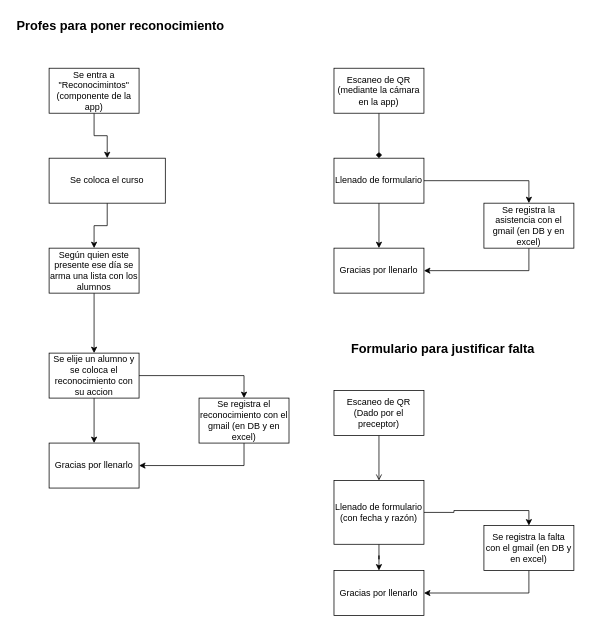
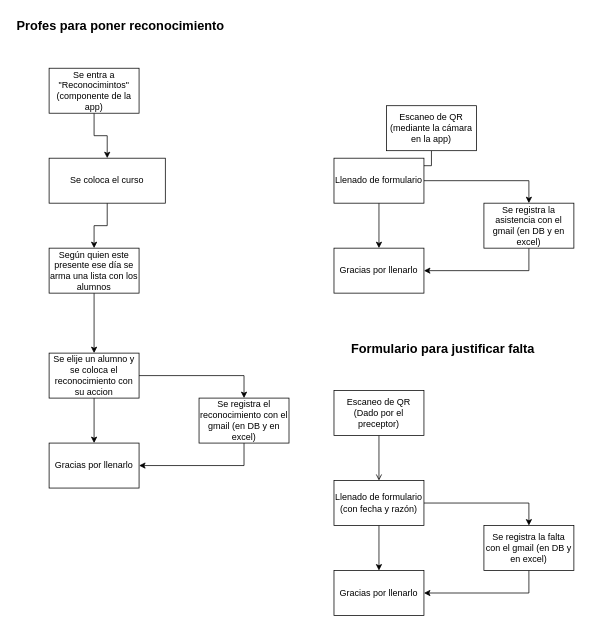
  <mxCell id="0" />
  <mxCell id="1" parent="0" />
  <mxCell id="2" style="edgeStyle=orthogonalEdgeStyle;rounded=0;orthogonalLoop=1;jettySize=auto;html=1;endArrow=diamond;" edge="1" parent="1" source="3" target="6"><mxGeometry relative="1" as="geometry"><mxPoint x="505" y="240" as="targetPoint" /></mxGeometry></mxCell>
- <mxCell id="3" value="Escaneo de QR&lt;div&gt;(mediante la cámara en la app)&lt;/div&gt;" style="rounded=0;whiteSpace=wrap;html=1;" vertex="1" parent="1"><mxGeometry x="445" y="90" width="120" height="60" as="geometry" /></mxCell>
+ <mxCell id="3" value="Escaneo de QR&lt;div&gt;(mediante la cámara en la app)&lt;/div&gt;" style="rounded=0;whiteSpace=wrap;html=1;" vertex="1" parent="1"><mxGeometry x="515" y="140" width="120" height="60" as="geometry" /></mxCell>
  <mxCell id="4" value="" style="edgeStyle=orthogonalEdgeStyle;rounded=0;orthogonalLoop=1;jettySize=auto;html=1;" edge="1" parent="1" source="6" target="7"><mxGeometry relative="1" as="geometry" /></mxCell>
  <mxCell id="5" value="" style="edgeStyle=orthogonalEdgeStyle;rounded=0;orthogonalLoop=1;jettySize=auto;html=1;entryX=0.5;entryY=0;entryDx=0;entryDy=0;" edge="1" parent="1" source="6" target="9"><mxGeometry relative="1" as="geometry" /></mxCell>
  <mxCell id="6" value="Llenado de formulario" style="rounded=0;whiteSpace=wrap;html=1;" vertex="1" parent="1"><mxGeometry x="445" y="210" width="120" height="60" as="geometry" /></mxCell>
  <mxCell id="7" value="Gracias por llenarlo" style="rounded=0;whiteSpace=wrap;html=1;" vertex="1" parent="1"><mxGeometry x="445" y="330" width="120" height="60" as="geometry" /></mxCell>
  <mxCell id="8" style="edgeStyle=orthogonalEdgeStyle;rounded=0;orthogonalLoop=1;jettySize=auto;html=1;entryX=1;entryY=0.5;entryDx=0;entryDy=0;" edge="1" parent="1" source="9" target="7"><mxGeometry relative="1" as="geometry"><Array as="points"><mxPoint x="705" y="360" /></Array></mxGeometry></mxCell>
  <mxCell id="9" value="Se registra la asistencia con el gmail (en DB y en excel)" style="whiteSpace=wrap;html=1;rounded=0;" vertex="1" parent="1"><mxGeometry x="645" y="270" width="120" height="60" as="geometry" /></mxCell>
  <mxCell id="10" value="Profes para poner reconocimiento" style="text;html=1;align=center;verticalAlign=middle;resizable=0;points=[];autosize=1;strokeColor=none;fillColor=none;fontSize=17;fontStyle=1" vertex="1" parent="1"><mxGeometry x="20" y="20" width="280" height="30" as="geometry" /></mxCell>
  <mxCell id="11" style="edgeStyle=orthogonalEdgeStyle;rounded=0;orthogonalLoop=1;jettySize=auto;html=1;" edge="1" parent="1" source="12" target="14"><mxGeometry relative="1" as="geometry"><mxPoint x="125" y="240" as="targetPoint" /></mxGeometry></mxCell>
  <mxCell id="12" value="Se entra a &quot;Reconocimintos&quot;&lt;div&gt;(componente de la app)&lt;/div&gt;" style="rounded=0;whiteSpace=wrap;html=1;" vertex="1" parent="1"><mxGeometry x="65" y="90" width="120" height="60" as="geometry" /></mxCell>
  <mxCell id="13" value="" style="edgeStyle=orthogonalEdgeStyle;rounded=0;orthogonalLoop=1;jettySize=auto;html=1;" edge="1" parent="1" source="14" target="16"><mxGeometry relative="1" as="geometry" /></mxCell>
  <mxCell id="14" value="Se coloca el curso" style="rounded=0;whiteSpace=wrap;html=1;" vertex="1" parent="1"><mxGeometry x="65" y="210" width="155" height="60" as="geometry" /></mxCell>
  <mxCell id="15" value="" style="edgeStyle=orthogonalEdgeStyle;rounded=0;orthogonalLoop=1;jettySize=auto;html=1;" edge="1" parent="1" source="16" target="18"><mxGeometry relative="1" as="geometry" /></mxCell>
  <mxCell id="16" value="Según quien este presente ese día se arma una lista con los alumnos" style="rounded=0;whiteSpace=wrap;html=1;" vertex="1" parent="1"><mxGeometry x="65" y="330" width="120" height="60" as="geometry" /></mxCell>
  <mxCell id="17" style="edgeStyle=orthogonalEdgeStyle;rounded=0;orthogonalLoop=1;jettySize=auto;html=1;exitX=1;exitY=0.5;exitDx=0;exitDy=0;entryX=0.5;entryY=0;entryDx=0;entryDy=0;" edge="1" parent="1" source="18" target="21"><mxGeometry relative="1" as="geometry" /></mxCell>
  <mxCell id="18" value="Se elije un alumno y se coloca el reconocimiento con su accion" style="whiteSpace=wrap;html=1;rounded=0;" vertex="1" parent="1"><mxGeometry x="65" y="470" width="120" height="60" as="geometry" /></mxCell>
  <mxCell id="19" value="" style="edgeStyle=orthogonalEdgeStyle;rounded=0;orthogonalLoop=1;jettySize=auto;html=1;" edge="1" parent="1"><mxGeometry relative="1" as="geometry"><mxPoint x="125" y="530" as="sourcePoint" /><mxPoint x="125" y="590" as="targetPoint" /></mxGeometry></mxCell>
  <mxCell id="20" style="edgeStyle=orthogonalEdgeStyle;rounded=0;orthogonalLoop=1;jettySize=auto;html=1;entryX=1;entryY=0.5;entryDx=0;entryDy=0;" edge="1" parent="1" source="21"><mxGeometry relative="1" as="geometry"><mxPoint x="185" y="620" as="targetPoint" /><Array as="points"><mxPoint x="325" y="620" /></Array></mxGeometry></mxCell>
  <mxCell id="21" value="Se registra el reconocimiento con el gmail (en DB y en excel)" style="whiteSpace=wrap;html=1;rounded=0;" vertex="1" parent="1"><mxGeometry x="265" y="530" width="120" height="60" as="geometry" /></mxCell>
  <mxCell id="22" value="Gracias por llenarlo" style="rounded=0;whiteSpace=wrap;html=1;" vertex="1" parent="1"><mxGeometry x="65" y="590" width="120" height="60" as="geometry" /></mxCell>
  <mxCell id="23" value="Formulario para justificar falta" style="text;html=1;align=center;verticalAlign=middle;resizable=0;points=[];autosize=1;strokeColor=none;fillColor=none;fontSize=17;fontStyle=1" vertex="1" parent="1"><mxGeometry x="465" y="450" width="250" height="30" as="geometry" /></mxCell>
  <mxCell id="24" style="edgeStyle=orthogonalEdgeStyle;rounded=0;orthogonalLoop=1;jettySize=auto;html=1;endArrow=open;" edge="1" parent="1" source="25" target="28"><mxGeometry relative="1" as="geometry"><mxPoint x="505" y="670" as="targetPoint" /></mxGeometry></mxCell>
  <mxCell id="25" value="Escaneo de QR&lt;div&gt;(Dado por el preceptor)&lt;/div&gt;" style="rounded=0;whiteSpace=wrap;html=1;" vertex="1" parent="1"><mxGeometry x="445" y="520" width="120" height="60" as="geometry" /></mxCell>
  <mxCell id="26" value="" style="edgeStyle=orthogonalEdgeStyle;rounded=0;orthogonalLoop=1;jettySize=auto;html=1;" edge="1" parent="1" source="28" target="29"><mxGeometry relative="1" as="geometry" /></mxCell>
  <mxCell id="27" value="" style="edgeStyle=orthogonalEdgeStyle;rounded=0;orthogonalLoop=1;jettySize=auto;html=1;entryX=0.5;entryY=0;entryDx=0;entryDy=0;" edge="1" parent="1" source="28" target="31"><mxGeometry relative="1" as="geometry" /></mxCell>
- <mxCell id="28" value="Llenado de formulario&lt;div&gt;(con fecha y razón&lt;span style=&quot;background-color: transparent; color: light-dark(rgb(0, 0, 0), rgb(255, 255, 255));&quot;&gt;)&lt;/span&gt;&lt;/div&gt;" style="rounded=0;whiteSpace=wrap;html=1;" vertex="1" parent="1"><mxGeometry x="445" y="640" width="120" height="85" as="geometry" /></mxCell>
+ <mxCell id="28" value="Llenado de formulario&lt;div&gt;(con fecha y razón&lt;span style=&quot;background-color: transparent; color: light-dark(rgb(0, 0, 0), rgb(255, 255, 255));&quot;&gt;)&lt;/span&gt;&lt;/div&gt;" style="rounded=0;whiteSpace=wrap;html=1;" vertex="1" parent="1"><mxGeometry x="445" y="640" width="120" height="60" as="geometry" /></mxCell>
  <mxCell id="29" value="Gracias por llenarlo" style="rounded=0;whiteSpace=wrap;html=1;" vertex="1" parent="1"><mxGeometry x="445" y="760" width="120" height="60" as="geometry" /></mxCell>
  <mxCell id="30" style="edgeStyle=orthogonalEdgeStyle;rounded=0;orthogonalLoop=1;jettySize=auto;html=1;entryX=1;entryY=0.5;entryDx=0;entryDy=0;" edge="1" parent="1" source="31" target="29"><mxGeometry relative="1" as="geometry"><Array as="points"><mxPoint x="705" y="790" /></Array></mxGeometry></mxCell>
  <mxCell id="31" value="Se registra la falta con el gmail (en DB y en excel)" style="whiteSpace=wrap;html=1;rounded=0;" vertex="1" parent="1"><mxGeometry x="645" y="700" width="120" height="60" as="geometry" /></mxCell>
